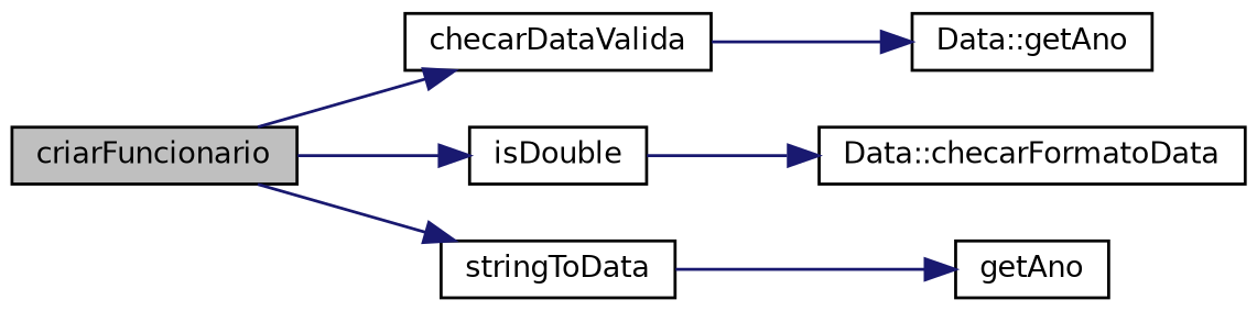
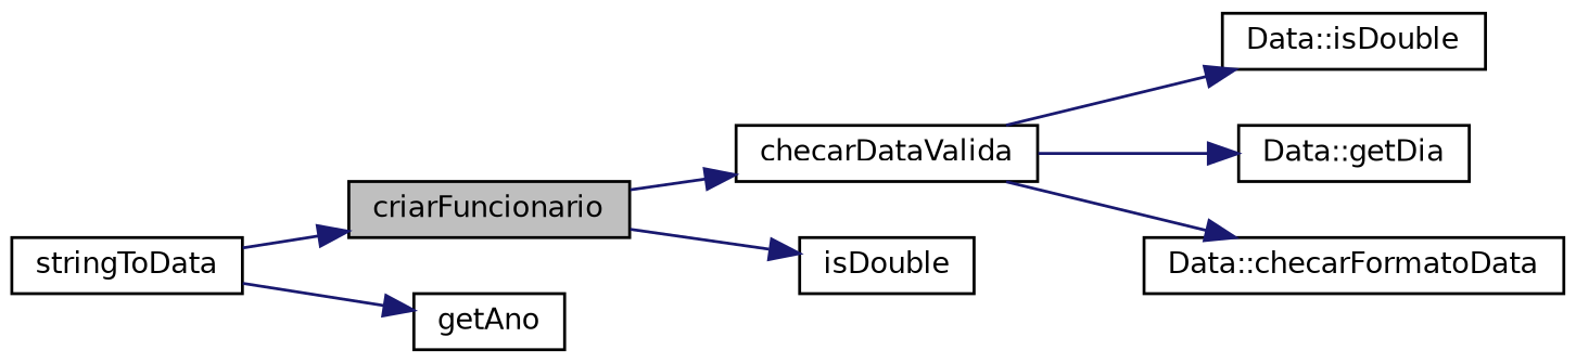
  digraph {
    fontname="DejaVu Sans"
    rankdir=LR
    node [color=black fillcolor=white fontname="DejaVu Sans" fontsize=10 shape=record style=filled]
    edge [color=midnightblue fontname="DejaVu Sans" fontsize=10 labelfontname=Helvetica labelfontsize=10 style=solid]
    n1 [fillcolor=grey75 fontcolor=black height=0.2 label=criarFuncionario width=0.4]
    n2 [height=0.2 label=checarDataValida width=0.4]
    n3 [height=0.2 label=isDouble width=0.4]
    n4 [height=0.2 label=stringToData width=0.4]
-   n5 [height=0.2 label="Data::getAno" width=0.4]
+   n5 [height=0.2 label="Data::isDouble" width=0.4]
+   n6 [height=0.2 label="Data::getDia" width=0.4]
    n7 [height=0.2 label="Data::checarFormatoData" width=0.4]
    n8 [height=0.2 label=getAno width=0.4]
    n1 -> n2
    n1 -> n3
-   n1 -> n4
+   n4 -> n1
    n2 -> n5
-   n3 -> n7
+   n2 -> n6
+   n2 -> n7
    n4 -> n8
  }
